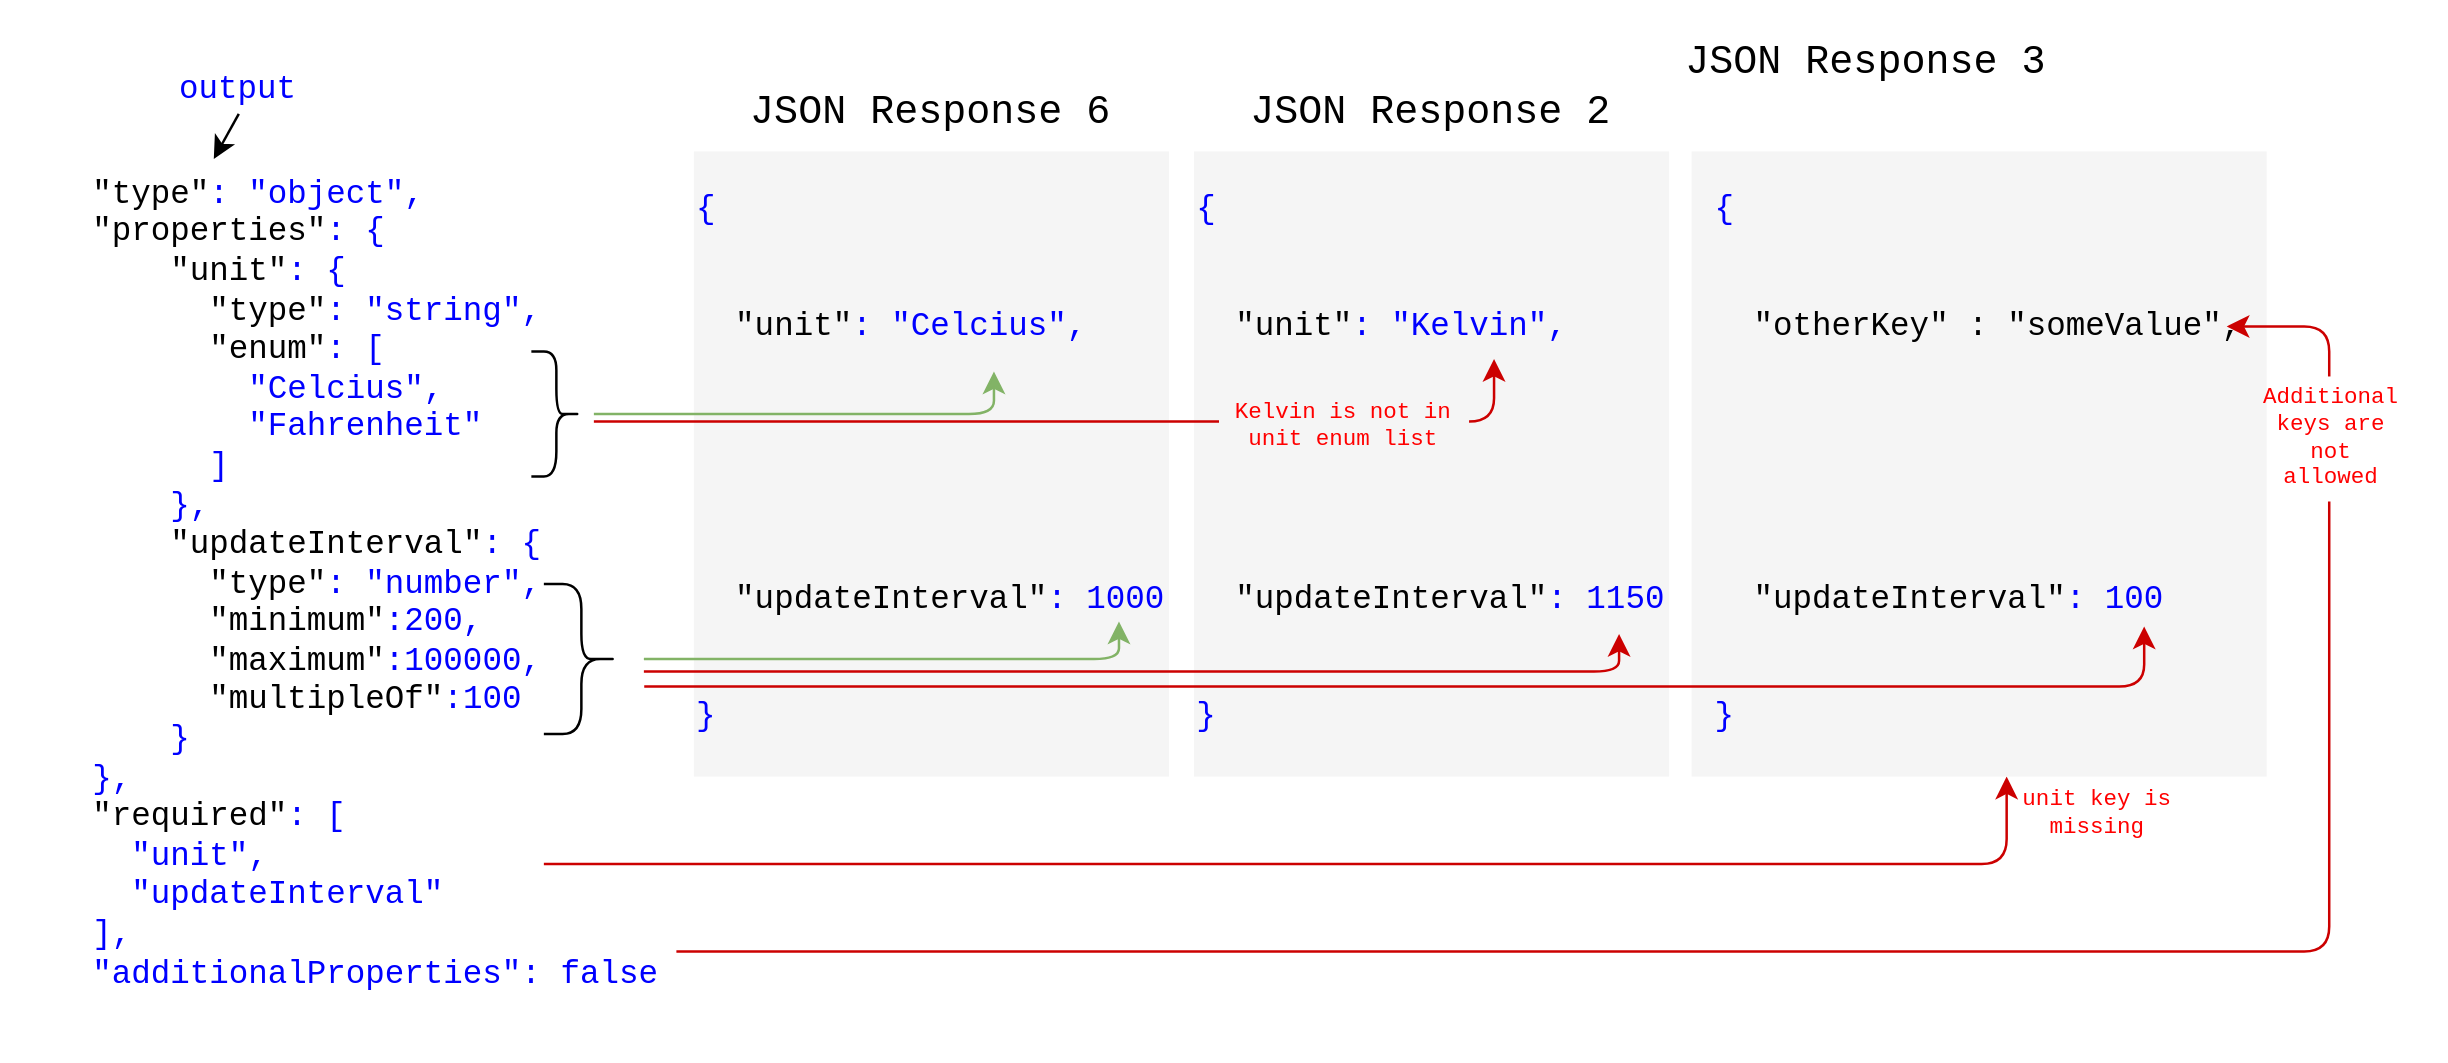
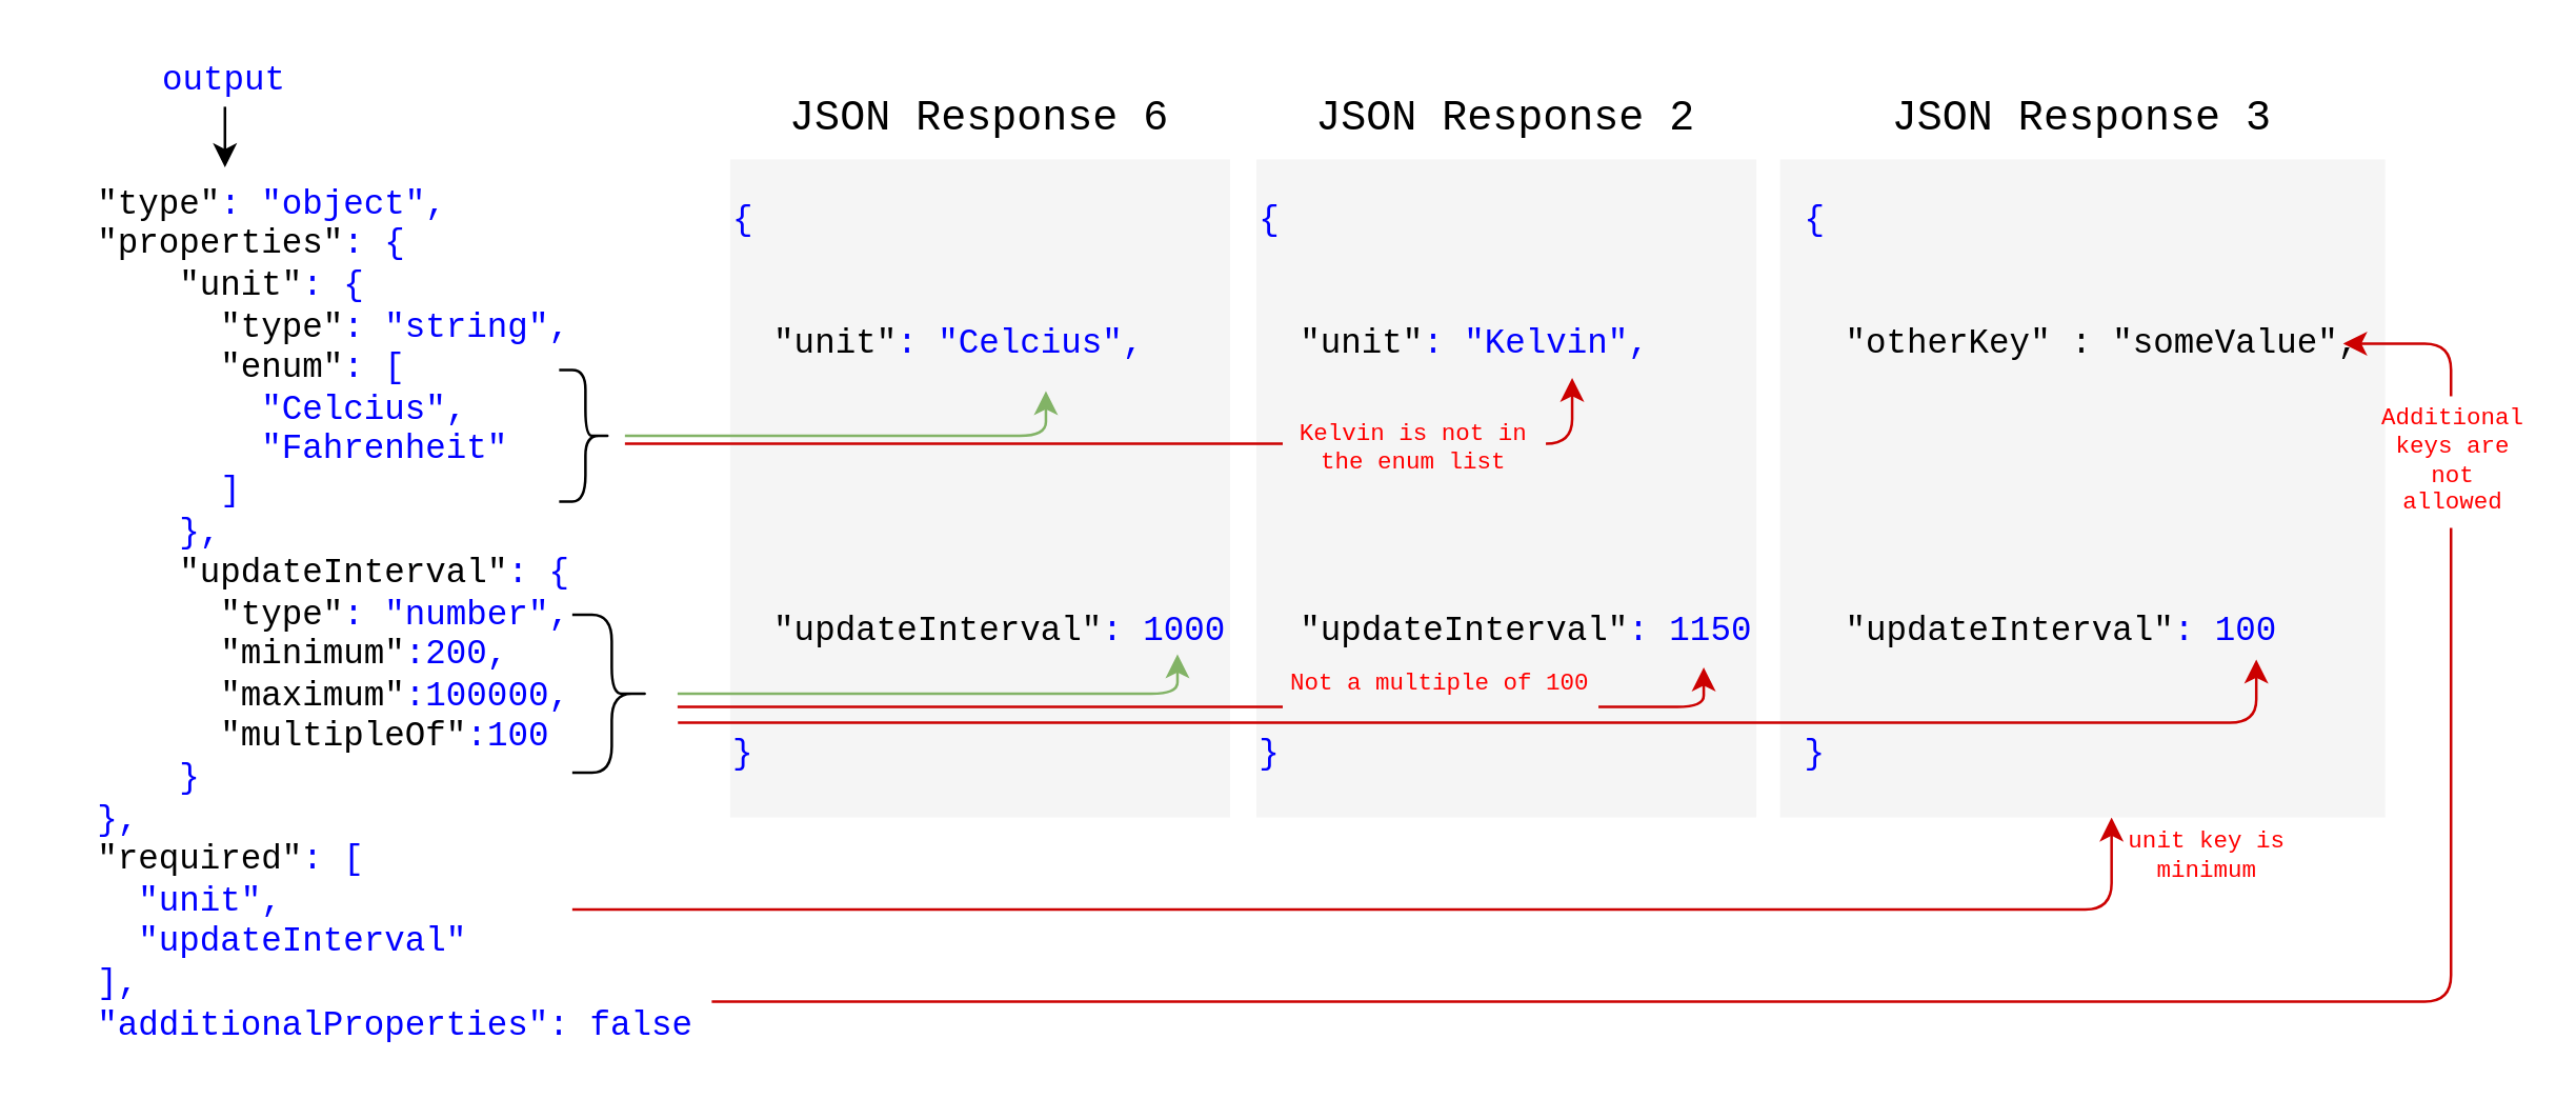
  <mxCell id="0" />
  <mxCell id="1" parent="0" />
- <mxCell id="2" value="output" style="text;html=1;strokeColor=none;fillColor=none;align=center;verticalAlign=middle;whiteSpace=wrap;fontFamily=Courier New;fontSize=13;fontColor=#0000FF;" parent="1" vertex="1"><mxGeometry x="50" y="25" width="90" height="20" as="geometry" /></mxCell>
+ <mxCell id="2" value="output" style="text;html=1;strokeColor=none;fillColor=none;align=center;verticalAlign=middle;whiteSpace=wrap;fontFamily=Courier New;fontSize=13;fontColor=#0000FF;" parent="1" vertex="1"><mxGeometry x="40" y="20" width="90" height="20" as="geometry" /></mxCell>
  <mxCell id="3" value="" style="endArrow=classic;html=1;strokeColor=#000000;strokeWidth=1;fontFamily=Courier New;fontSize=13;fontColor=#0000FF;exitX=0.5;exitY=1;entryX=0.25;entryY=0;" parent="1" source="2" target="4" edge="1"><mxGeometry width="50" height="50" relative="1" as="geometry"><mxPoint x="102" y="70" as="sourcePoint" /><mxPoint x="85" y="60" as="targetPoint" /></mxGeometry></mxCell>
  <mxCell id="4" value="&lt;div style=&quot;text-align: left&quot;&gt;&lt;font color=&quot;#000000&quot;&gt;&quot;type&quot;&lt;/font&gt;: &quot;object&quot;,&lt;/div&gt;&lt;div style=&quot;text-align: left&quot;&gt;&lt;font color=&quot;#000000&quot;&gt;&quot;properties&quot;&lt;/font&gt;: {&lt;/div&gt;&lt;div style=&quot;text-align: left&quot;&gt;&lt;span&gt;&amp;nbsp; &amp;nbsp; &lt;font color=&quot;#000000&quot;&gt;&quot;unit&quot;&lt;/font&gt;: {&lt;/span&gt;&lt;/div&gt;&lt;div style=&quot;text-align: left&quot;&gt;&amp;nbsp; &amp;nbsp; &amp;nbsp; &lt;font color=&quot;#000000&quot;&gt;&quot;type&quot;&lt;/font&gt;: &quot;string&quot;,&lt;/div&gt;&lt;div style=&quot;text-align: left&quot;&gt;&amp;nbsp; &amp;nbsp; &amp;nbsp; &lt;font color=&quot;#000000&quot;&gt;&quot;enum&quot;&lt;/font&gt;: [&lt;/div&gt;&lt;div style=&quot;text-align: left&quot;&gt;&amp;nbsp; &amp;nbsp; &amp;nbsp; &amp;nbsp; &quot;Celcius&quot;,&lt;/div&gt;&lt;div style=&quot;text-align: left&quot;&gt;&amp;nbsp; &amp;nbsp; &amp;nbsp; &amp;nbsp; &quot;Fahrenheit&quot;&lt;/div&gt;&lt;div style=&quot;text-align: left&quot;&gt;&amp;nbsp; &amp;nbsp; &amp;nbsp; ]&lt;/div&gt;&lt;div style=&quot;text-align: left&quot;&gt;&amp;nbsp; &amp;nbsp; },&lt;/div&gt;&lt;div style=&quot;text-align: left&quot;&gt;&amp;nbsp; &amp;nbsp; &lt;font color=&quot;#000000&quot;&gt;&quot;updateInterval&quot;&lt;/font&gt;: {&lt;/div&gt;&lt;div style=&quot;text-align: left&quot;&gt;&amp;nbsp; &amp;nbsp; &amp;nbsp; &lt;font color=&quot;#000000&quot;&gt;&quot;type&quot;&lt;/font&gt;: &quot;number&quot;,&lt;/div&gt;&lt;div style=&quot;text-align: left&quot;&gt;&amp;nbsp; &amp;nbsp; &amp;nbsp; &lt;font color=&quot;#000000&quot;&gt;&quot;minimum&quot;&lt;/font&gt;:200,&lt;/div&gt;&lt;div style=&quot;text-align: left&quot;&gt;&amp;nbsp; &amp;nbsp; &amp;nbsp; &lt;font color=&quot;#000000&quot;&gt;&quot;maximum&quot;&lt;/font&gt;:100000,&lt;/div&gt;&lt;div style=&quot;text-align: left&quot;&gt;&amp;nbsp; &amp;nbsp; &amp;nbsp; &lt;font color=&quot;#000000&quot;&gt;&quot;multipleOf&quot;&lt;/font&gt;:100&lt;/div&gt;&lt;div style=&quot;text-align: left&quot;&gt;&amp;nbsp; &amp;nbsp; }&lt;/div&gt;&lt;div style=&quot;text-align: left&quot;&gt;},&lt;/div&gt;&lt;div style=&quot;text-align: left&quot;&gt;&lt;font color=&quot;#000000&quot;&gt;&quot;required&quot;&lt;/font&gt;: [&lt;/div&gt;&lt;div style=&quot;text-align: left&quot;&gt;&amp;nbsp; &quot;unit&quot;,&lt;/div&gt;&lt;div style=&quot;text-align: left&quot;&gt;&amp;nbsp; &quot;updateInterval&quot;&lt;/div&gt;&lt;div style=&quot;text-align: left&quot;&gt;],&lt;/div&gt;&lt;div style=&quot;text-align: left&quot;&gt;&quot;additionalProperties&quot;: false&lt;/div&gt;" style="text;html=1;strokeColor=none;fillColor=none;align=center;verticalAlign=middle;whiteSpace=wrap;fontFamily=Courier New;fontSize=13;fontColor=#0000FF;" parent="1" vertex="1"><mxGeometry x="20" y="63" width="260" height="340" as="geometry" /></mxCell>
  <mxCell id="5" value="&lt;div style=&quot;text-align: left&quot;&gt;{&lt;/div&gt;&lt;div style=&quot;text-align: left&quot;&gt;&lt;br&gt;&lt;/div&gt;&lt;div style=&quot;text-align: left&quot;&gt;&lt;br&gt;&lt;/div&gt;&lt;div style=&quot;text-align: left&quot;&gt;&amp;nbsp; &lt;font color=&quot;#000000&quot;&gt;&quot;unit&quot;&lt;/font&gt;: &quot;Celcius&quot;,&lt;/div&gt;&lt;div style=&quot;text-align: left&quot;&gt;&lt;br&gt;&lt;/div&gt;&lt;div style=&quot;text-align: left&quot;&gt;&lt;br&gt;&lt;/div&gt;&lt;div style=&quot;text-align: left&quot;&gt;&lt;br&gt;&lt;/div&gt;&lt;div style=&quot;text-align: left&quot;&gt;&lt;br&gt;&lt;/div&gt;&lt;div style=&quot;text-align: left&quot;&gt;&lt;br&gt;&lt;/div&gt;&lt;div style=&quot;text-align: left&quot;&gt;&lt;br&gt;&lt;/div&gt;&lt;div style=&quot;text-align: left&quot;&gt;&amp;nbsp; &lt;font color=&quot;#000000&quot;&gt;&quot;updateInterval&quot;&lt;/font&gt;: 1000&lt;/div&gt;&lt;div style=&quot;text-align: left&quot;&gt;&lt;br&gt;&lt;/div&gt;&lt;div style=&quot;text-align: left&quot;&gt;&lt;br&gt;&lt;/div&gt;&lt;div style=&quot;text-align: left&quot;&gt;}&lt;/div&gt;" style="text;html=1;strokeColor=none;fillColor=#f5f5f5;align=center;verticalAlign=middle;whiteSpace=wrap;fontFamily=Courier New;fontSize=13;fontColor=#0000FF;" parent="1" vertex="1"><mxGeometry x="277" y="60" width="190" height="250" as="geometry" /></mxCell>
  <mxCell id="6" value="" style="edgeStyle=segmentEdgeStyle;endArrow=classic;html=1;strokeColor=#82b366;strokeWidth=1;fontFamily=Courier New;fontSize=13;fontColor=#0000FF;fillColor=#d5e8d4;" parent="1" edge="1"><mxGeometry width="50" height="50" relative="1" as="geometry"><mxPoint x="257" y="263" as="sourcePoint" /><mxPoint x="447" y="248" as="targetPoint" /><Array as="points"><mxPoint x="447" y="263" /><mxPoint x="447" y="248" /></Array></mxGeometry></mxCell>
  <mxCell id="7" value="" style="shape=curlyBracket;whiteSpace=wrap;html=1;rounded=1;strokeColor=#000000;strokeWidth=1;fillColor=none;fontFamily=Courier New;fontSize=13;fontColor=#0000FF;align=center;rotation=180;" parent="1" vertex="1"><mxGeometry x="217" y="233" width="30" height="60" as="geometry" /></mxCell>
  <mxCell id="8" value="" style="edgeStyle=segmentEdgeStyle;endArrow=classic;html=1;strokeColor=#82b366;strokeWidth=1;fontFamily=Courier New;fontSize=13;fontColor=#0000FF;fillColor=#d5e8d4;" parent="1" edge="1"><mxGeometry width="50" height="50" relative="1" as="geometry"><mxPoint x="237" y="165" as="sourcePoint" /><mxPoint x="397" y="148" as="targetPoint" /><Array as="points"><mxPoint x="397" y="165" /><mxPoint x="397" y="148" /></Array></mxGeometry></mxCell>
  <mxCell id="9" value="" style="shape=curlyBracket;whiteSpace=wrap;html=1;rounded=1;strokeColor=#000000;strokeWidth=1;fillColor=none;fontFamily=Courier New;fontSize=13;fontColor=#0000FF;align=center;rotation=180;" parent="1" vertex="1"><mxGeometry x="212" y="140" width="20" height="50" as="geometry" /></mxCell>
  <mxCell id="10" value="" style="edgeStyle=segmentEdgeStyle;endArrow=classic;html=1;strokeColor=#CC0000;strokeWidth=1;fontFamily=Courier New;fontSize=13;fontColor=#0000FF;fillColor=#f8cecc;" parent="1" edge="1" target="11"><mxGeometry width="50" height="50" relative="1" as="geometry"><mxPoint x="217" y="345" as="sourcePoint" /><mxPoint x="802" y="143" as="targetPoint" /><Array as="points"><mxPoint x="802" y="345" /></Array></mxGeometry></mxCell>
  <mxCell id="11" value="&lt;div style=&quot;text-align: left&quot;&gt;{&lt;/div&gt;&lt;div style=&quot;text-align: left&quot;&gt;&lt;br&gt;&lt;/div&gt;&lt;div style=&quot;text-align: left&quot;&gt;&lt;br&gt;&lt;/div&gt;&lt;div style=&quot;text-align: left&quot;&gt;&amp;nbsp; &lt;font color=&quot;#000000&quot;&gt;&quot;otherKey&quot; : &quot;someValue&quot;,&lt;/font&gt;&lt;/div&gt;&lt;div style=&quot;text-align: left&quot;&gt;&lt;br&gt;&lt;/div&gt;&lt;div style=&quot;text-align: left&quot;&gt;&lt;br&gt;&lt;/div&gt;&lt;div style=&quot;text-align: left&quot;&gt;&lt;br&gt;&lt;/div&gt;&lt;div style=&quot;text-align: left&quot;&gt;&lt;br&gt;&lt;/div&gt;&lt;div style=&quot;text-align: left&quot;&gt;&lt;br&gt;&lt;/div&gt;&lt;div style=&quot;text-align: left&quot;&gt;&lt;br&gt;&lt;/div&gt;&lt;div style=&quot;text-align: left&quot;&gt;&amp;nbsp; &lt;font color=&quot;#000000&quot;&gt;&quot;updateInterval&quot;&lt;/font&gt;: 100&lt;/div&gt;&lt;div style=&quot;text-align: left&quot;&gt;&lt;br&gt;&lt;/div&gt;&lt;div style=&quot;text-align: left&quot;&gt;&lt;br&gt;&lt;/div&gt;&lt;div style=&quot;text-align: left&quot;&gt;}&lt;/div&gt;" style="text;html=1;strokeColor=none;fillColor=#f5f5f5;align=center;verticalAlign=middle;whiteSpace=wrap;fontFamily=Courier New;fontSize=13;fontColor=#0000FF;" parent="1" vertex="1"><mxGeometry x="676" y="60" width="230" height="250" as="geometry" /></mxCell>
  <mxCell id="12" value="&lt;div style=&quot;text-align: left&quot;&gt;{&lt;/div&gt;&lt;div style=&quot;text-align: left&quot;&gt;&lt;br&gt;&lt;/div&gt;&lt;div style=&quot;text-align: left&quot;&gt;&lt;br&gt;&lt;/div&gt;&lt;div style=&quot;text-align: left&quot;&gt;&amp;nbsp; &lt;font color=&quot;#000000&quot;&gt;&quot;unit&quot;&lt;/font&gt;: &quot;Kelvin&quot;,&lt;/div&gt;&lt;div style=&quot;text-align: left&quot;&gt;&lt;br&gt;&lt;/div&gt;&lt;div style=&quot;text-align: left&quot;&gt;&lt;br&gt;&lt;/div&gt;&lt;div style=&quot;text-align: left&quot;&gt;&lt;br&gt;&lt;/div&gt;&lt;div style=&quot;text-align: left&quot;&gt;&lt;br&gt;&lt;/div&gt;&lt;div style=&quot;text-align: left&quot;&gt;&lt;br&gt;&lt;/div&gt;&lt;div style=&quot;text-align: left&quot;&gt;&lt;br&gt;&lt;/div&gt;&lt;div style=&quot;text-align: left&quot;&gt;&amp;nbsp; &lt;font color=&quot;#000000&quot;&gt;&quot;updateInterval&quot;&lt;/font&gt;: 1150&lt;/div&gt;&lt;div style=&quot;text-align: left&quot;&gt;&lt;br&gt;&lt;/div&gt;&lt;div style=&quot;text-align: left&quot;&gt;&lt;br&gt;&lt;/div&gt;&lt;div style=&quot;text-align: left&quot;&gt;}&lt;/div&gt;" style="text;html=1;strokeColor=none;fillColor=#f5f5f5;align=center;verticalAlign=middle;whiteSpace=wrap;fontFamily=Courier New;fontSize=13;fontColor=#0000FF;" parent="1" vertex="1"><mxGeometry x="477" y="60" width="190" height="250" as="geometry" /></mxCell>
  <mxCell id="13" value="" style="edgeStyle=segmentEdgeStyle;endArrow=classic;html=1;strokeColor=#CC0000;strokeWidth=1;fontFamily=Courier New;fontSize=13;fontColor=#0000FF;fillColor=#f8cecc;" parent="1" edge="1"><mxGeometry width="50" height="50" relative="1" as="geometry"><mxPoint x="257" y="268" as="sourcePoint" /><mxPoint x="647" y="253" as="targetPoint" /><Array as="points"><mxPoint x="647" y="268" /><mxPoint x="647" y="253" /></Array></mxGeometry></mxCell>
  <mxCell id="14" value="" style="edgeStyle=segmentEdgeStyle;endArrow=classic;html=1;strokeColor=#CC0000;strokeWidth=1;fontFamily=Courier New;fontSize=13;fontColor=#0000FF;fillColor=#f8cecc;" parent="1" edge="1"><mxGeometry width="50" height="50" relative="1" as="geometry"><mxPoint x="257.143" y="274" as="sourcePoint" /><mxPoint x="857" y="250" as="targetPoint" /><Array as="points"><mxPoint x="857" y="274" /><mxPoint x="857" y="250" /></Array></mxGeometry></mxCell>
  <mxCell id="15" value="" style="edgeStyle=segmentEdgeStyle;endArrow=classic;html=1;strokeColor=#CC0000;strokeWidth=1;fontFamily=Courier New;fontSize=13;fontColor=#0000FF;fillColor=#f8cecc;" parent="1" edge="1"><mxGeometry width="50" height="50" relative="1" as="geometry"><mxPoint x="237" y="168" as="sourcePoint" /><mxPoint x="597" y="143" as="targetPoint" /><Array as="points"><mxPoint x="597" y="168" /><mxPoint x="597" y="143" /></Array></mxGeometry></mxCell>
- <mxCell id="16" value="Kelvin is not in unit enum list" style="text;html=1;strokeColor=none;fillColor=#f5f5f5;align=center;verticalAlign=middle;whiteSpace=wrap;fontFamily=Courier New;fontSize=9;fontColor=#FF0000;" parent="1" vertex="1"><mxGeometry x="487" y="150" width="100" height="40" as="geometry" /></mxCell>
- <mxCell id="18" value="unit key is missing" style="text;html=1;strokeColor=none;fillColor=none;align=center;verticalAlign=middle;whiteSpace=wrap;fontFamily=Courier New;fontSize=9;fontColor=#FF0000;" parent="1" vertex="1"><mxGeometry x="807" y="310" width="63" height="30" as="geometry" /></mxCell>
+ <mxCell id="16" value="Kelvin is not in the enum list" style="text;html=1;strokeColor=none;fillColor=#f5f5f5;align=center;verticalAlign=middle;whiteSpace=wrap;fontFamily=Courier New;fontSize=9;fontColor=#FF0000;" parent="1" vertex="1"><mxGeometry x="487" y="150" width="100" height="40" as="geometry" /></mxCell>
+ <mxCell id="17" value="Not a multiple of 100" style="text;html=1;strokeColor=none;fillColor=#f5f5f5;align=center;verticalAlign=middle;whiteSpace=wrap;fontFamily=Courier New;fontSize=9;fontColor=#FF0000;" parent="1" vertex="1"><mxGeometry x="487" y="250" width="120" height="20" as="geometry" /></mxCell>
+ <mxCell id="18" value="unit key is minimum" style="text;html=1;strokeColor=none;fillColor=none;align=center;verticalAlign=middle;whiteSpace=wrap;fontFamily=Courier New;fontSize=9;fontColor=#FF0000;" parent="1" vertex="1"><mxGeometry x="807" y="310" width="63" height="30" as="geometry" /></mxCell>
  <mxCell id="19" value="JSON Response 6" style="text;html=1;strokeColor=none;fillColor=none;align=center;verticalAlign=middle;whiteSpace=wrap;fontFamily=Courier New;fontSize=16;fontColor=#000000;" parent="1" vertex="1"><mxGeometry x="297" y="30" width="150" height="30" as="geometry" /></mxCell>
  <mxCell id="20" value="" style="edgeStyle=segmentEdgeStyle;endArrow=classic;html=1;strokeColor=#CC0000;strokeWidth=1;fontFamily=Courier New;fontSize=13;fontColor=#0000FF;fillColor=#f8cecc;" parent="1" edge="1"><mxGeometry width="50" height="50" relative="1" as="geometry"><mxPoint x="270" y="380" as="sourcePoint" /><mxPoint x="890" y="130" as="targetPoint" /><Array as="points"><mxPoint x="931" y="380" /><mxPoint x="931" y="130" /></Array></mxGeometry></mxCell>
  <mxCell id="21" value="Additional keys are not allowed" style="text;html=1;strokeColor=none;fillColor=#ffffff;align=center;verticalAlign=middle;whiteSpace=wrap;fontFamily=Courier New;fontSize=9;fontColor=#FF0000;" parent="1" vertex="1"><mxGeometry x="907" y="150" width="50" height="50" as="geometry" /></mxCell>
  <mxCell id="22" value="JSON Response 2" style="text;html=1;strokeColor=none;fillColor=none;align=center;verticalAlign=middle;whiteSpace=wrap;fontFamily=Courier New;fontSize=16;fontColor=#000000;" vertex="1" parent="1"><mxGeometry x="497" y="30" width="150" height="30" as="geometry" /></mxCell>
- <mxCell id="23" value="JSON Response 3" style="text;html=1;strokeColor=none;fillColor=none;align=center;verticalAlign=middle;whiteSpace=wrap;fontFamily=Courier New;fontSize=16;fontColor=#000000;" vertex="1" parent="1"><mxGeometry x="671" y="10" width="150" height="30" as="geometry" /></mxCell>
+ <mxCell id="23" value="JSON Response 3" style="text;html=1;strokeColor=none;fillColor=none;align=center;verticalAlign=middle;whiteSpace=wrap;fontFamily=Courier New;fontSize=16;fontColor=#000000;" vertex="1" parent="1"><mxGeometry x="716" y="30" width="150" height="30" as="geometry" /></mxCell>
